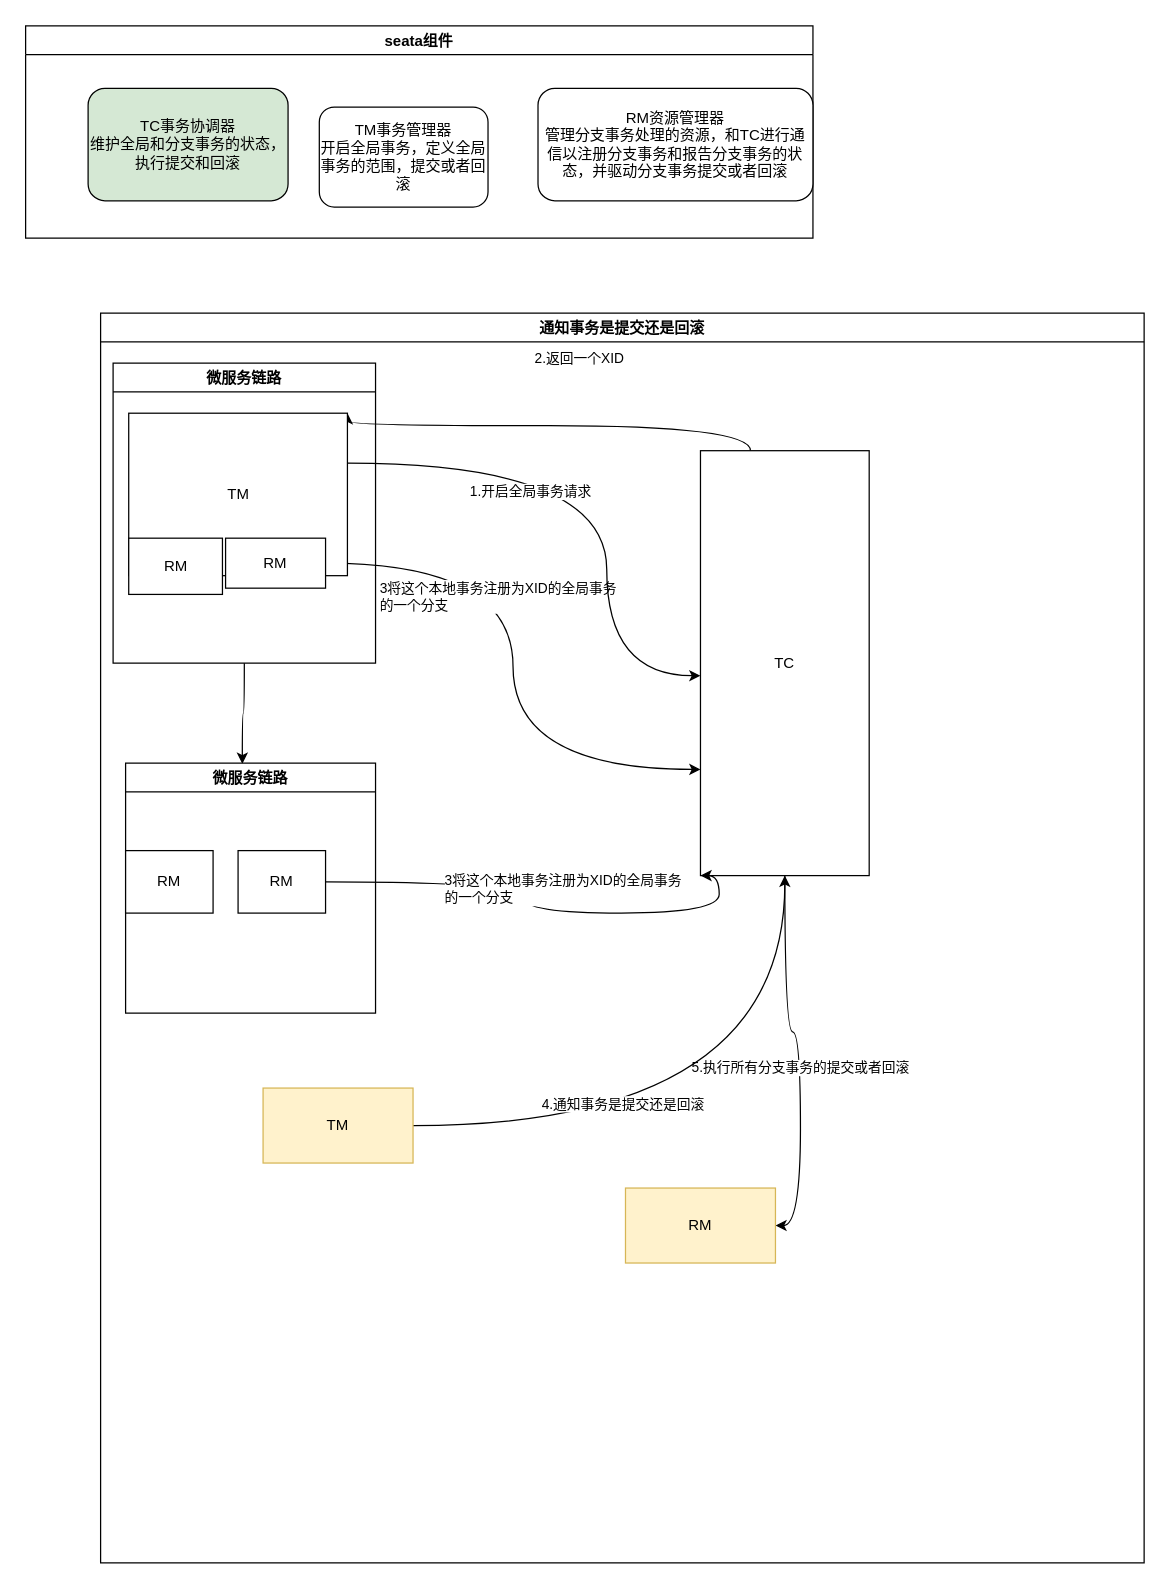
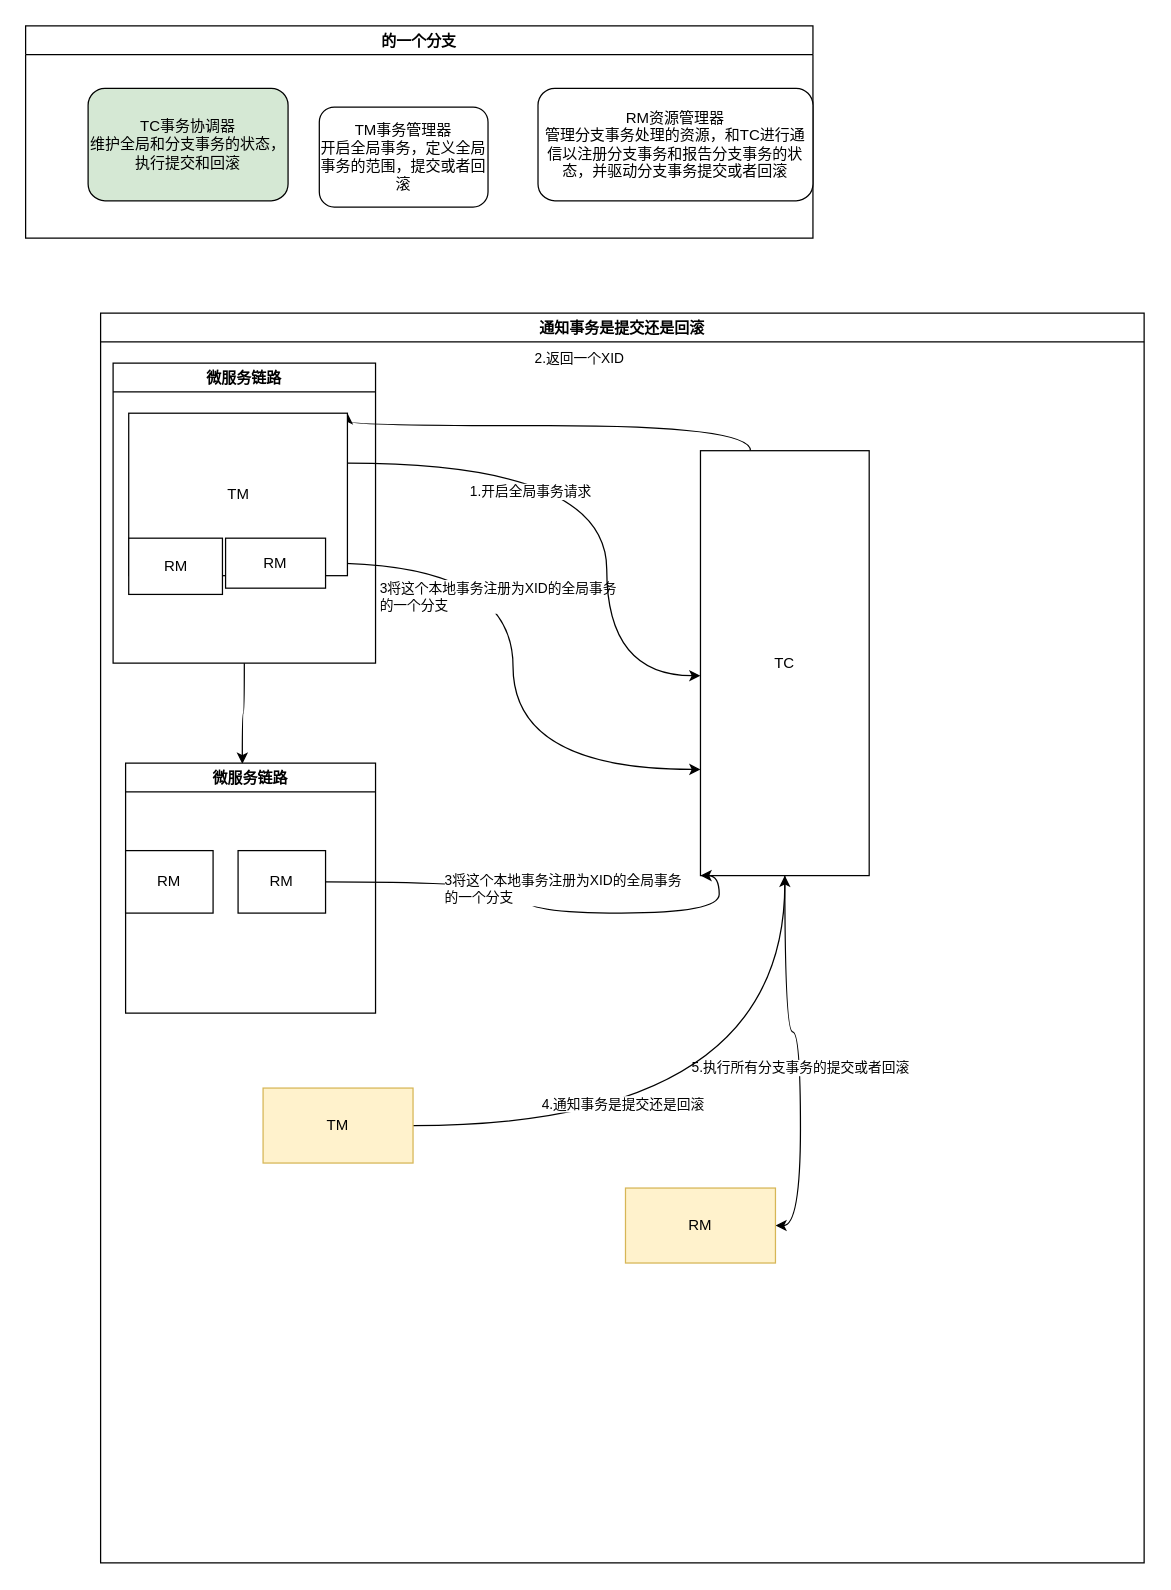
  <mxCell id="0" />
  <mxCell id="1" parent="0" />
- <mxCell id="2" value="seata组件" style="swimlane;" vertex="1" parent="1"><mxGeometry x="20" y="20" width="630" height="170" as="geometry" /></mxCell>
+ <mxCell id="2" value="的一个分支" style="swimlane;" vertex="1" parent="1"><mxGeometry x="20" y="20" width="630" height="170" as="geometry" /></mxCell>
  <mxCell id="3" value="TC事务协调器&lt;br&gt;&lt;span&gt;维护全局和分支事务的状态，执行提交和回滚&lt;/span&gt;" style="rounded=1;whiteSpace=wrap;html=1;fillColor=#d5e8d4;" vertex="1" parent="2"><mxGeometry x="50" y="50" width="160" height="90" as="geometry" /></mxCell>
  <mxCell id="4" value="TM事务管理器&lt;br&gt;&lt;span&gt;开启全局事务，定义全局事务的范围，提交或者回滚&lt;/span&gt;" style="rounded=1;whiteSpace=wrap;html=1;" vertex="1" parent="2"><mxGeometry x="235" y="65" width="135" height="80" as="geometry" /></mxCell>
  <mxCell id="5" value="RM资源管理器&lt;br&gt;管理分支事务处理的资源，和TC进行通信以注册分支事务和报告分支事务的状态，并驱动分支事务提交或者回滚" style="rounded=1;whiteSpace=wrap;html=1;" vertex="1" parent="2"><mxGeometry x="410" y="50" width="220" height="90" as="geometry" /></mxCell>
  <mxCell id="6" value="通知事务是提交还是回滚" style="swimlane;" vertex="1" parent="1"><mxGeometry x="80" y="250" width="835" height="1000" as="geometry" /></mxCell>
  <mxCell id="7" style="edgeStyle=orthogonalEdgeStyle;curved=1;rounded=0;orthogonalLoop=1;jettySize=auto;html=1;entryX=1;entryY=0;entryDx=0;entryDy=0;" edge="1" parent="6" source="11" target="18"><mxGeometry relative="1" as="geometry"><Array as="points"><mxPoint x="520" y="90" /></Array></mxGeometry></mxCell>
  <mxCell id="8" value="2.返回一个XID" style="edgeLabel;html=1;align=center;verticalAlign=middle;resizable=0;points=[];" vertex="1" connectable="0" parent="7"><mxGeometry x="-0.102" y="-55" relative="1" as="geometry"><mxPoint as="offset" /></mxGeometry></mxCell>
  <mxCell id="9" style="edgeStyle=orthogonalEdgeStyle;curved=1;rounded=0;orthogonalLoop=1;jettySize=auto;html=1;entryX=1;entryY=0.5;entryDx=0;entryDy=0;" edge="1" parent="6" source="11" target="29"><mxGeometry relative="1" as="geometry" /></mxCell>
  <mxCell id="10" value="5.执行所有分支事务的提交或者回滚" style="edgeLabel;html=1;align=center;verticalAlign=middle;resizable=0;points=[];" vertex="1" connectable="0" parent="9"><mxGeometry x="0.063" y="-1" relative="1" as="geometry"><mxPoint as="offset" /></mxGeometry></mxCell>
  <mxCell id="11" value="TC" style="whiteSpace=wrap;html=1;" vertex="1" parent="6"><mxGeometry x="480" y="110" width="135" height="340" as="geometry" /></mxCell>
  <mxCell id="12" style="edgeStyle=orthogonalEdgeStyle;curved=1;rounded=0;orthogonalLoop=1;jettySize=auto;html=1;entryX=0;entryY=0.75;entryDx=0;entryDy=0;" edge="1" parent="6" source="20" target="11"><mxGeometry relative="1" as="geometry" /></mxCell>
  <mxCell id="13" value="3将这个本地事务注册为XID的全局事务&lt;br&gt;&lt;div style=&quot;text-align: left&quot;&gt;的一个分支&lt;/div&gt;" style="edgeLabel;html=1;align=center;verticalAlign=middle;resizable=0;points=[];" vertex="1" connectable="0" parent="12"><mxGeometry x="-0.411" y="-26" relative="1" as="geometry"><mxPoint as="offset" /></mxGeometry></mxCell>
  <mxCell id="14" style="edgeStyle=orthogonalEdgeStyle;rounded=0;orthogonalLoop=1;jettySize=auto;html=1;curved=1;" edge="1" parent="6" source="18" target="11"><mxGeometry relative="1" as="geometry"><Array as="points"><mxPoint x="405" y="120" /><mxPoint x="405" y="290" /></Array></mxGeometry></mxCell>
  <mxCell id="15" value="1.开启全局事务请求" style="edgeLabel;html=1;align=center;verticalAlign=middle;resizable=0;points=[];" vertex="1" connectable="0" parent="14"><mxGeometry x="-0.353" y="-22" relative="1" as="geometry"><mxPoint as="offset" /></mxGeometry></mxCell>
  <mxCell id="16" style="edgeStyle=orthogonalEdgeStyle;curved=1;rounded=0;orthogonalLoop=1;jettySize=auto;html=1;exitX=0.5;exitY=1;exitDx=0;exitDy=0;entryX=0.467;entryY=0.003;entryDx=0;entryDy=0;entryPerimeter=0;" edge="1" parent="6" source="17" target="21"><mxGeometry relative="1" as="geometry" /></mxCell>
  <mxCell id="17" value="微服务链路" style="swimlane;" vertex="1" parent="6"><mxGeometry x="10" y="40" width="210" height="240" as="geometry" /></mxCell>
  <mxCell id="18" value="TM" style="whiteSpace=wrap;html=1;" vertex="1" parent="17"><mxGeometry x="12.5" y="40" width="175" height="130" as="geometry" /></mxCell>
  <mxCell id="19" value="RM" style="whiteSpace=wrap;html=1;" vertex="1" parent="17"><mxGeometry x="12.5" y="140" width="75" height="45" as="geometry" /></mxCell>
  <mxCell id="20" value="RM" style="whiteSpace=wrap;html=1;" vertex="1" parent="17"><mxGeometry x="90" y="140" width="80" height="40" as="geometry" /></mxCell>
  <mxCell id="21" value="微服务链路" style="swimlane;" vertex="1" parent="6"><mxGeometry x="20" y="360" width="200" height="200" as="geometry" /></mxCell>
  <mxCell id="22" value="RM" style="whiteSpace=wrap;html=1;" vertex="1" parent="21"><mxGeometry y="70" width="70" height="50" as="geometry" /></mxCell>
  <mxCell id="23" value="RM" style="whiteSpace=wrap;html=1;" vertex="1" parent="21"><mxGeometry x="90" y="70" width="70" height="50" as="geometry" /></mxCell>
  <mxCell id="24" style="edgeStyle=orthogonalEdgeStyle;curved=1;rounded=0;orthogonalLoop=1;jettySize=auto;html=1;entryX=0;entryY=1;entryDx=0;entryDy=0;" edge="1" parent="6" source="23" target="11"><mxGeometry relative="1" as="geometry"><Array as="points"><mxPoint x="338" y="455" /><mxPoint x="338" y="480" /><mxPoint x="495" y="480" /></Array></mxGeometry></mxCell>
  <mxCell id="25" value="3将这个本地事务注册为XID的全局事务&lt;br&gt;&lt;div style=&quot;text-align: left&quot;&gt;的一个分支&lt;/div&gt;" style="edgeLabel;html=1;align=center;verticalAlign=middle;resizable=0;points=[];" vertex="1" connectable="0" parent="24"><mxGeometry x="-0.294" y="-6" relative="1" as="geometry"><mxPoint x="53" y="-1" as="offset" /></mxGeometry></mxCell>
  <mxCell id="26" style="edgeStyle=orthogonalEdgeStyle;curved=1;rounded=0;orthogonalLoop=1;jettySize=auto;html=1;" edge="1" parent="6" source="28" target="11"><mxGeometry relative="1" as="geometry" /></mxCell>
  <mxCell id="27" value="4.通知事务是提交还是回滚" style="edgeLabel;html=1;align=center;verticalAlign=middle;resizable=0;points=[];" vertex="1" connectable="0" parent="26"><mxGeometry x="-0.327" y="18" relative="1" as="geometry"><mxPoint as="offset" /></mxGeometry></mxCell>
  <mxCell id="28" value="TM" style="whiteSpace=wrap;html=1;fillColor=#fff2cc;strokeColor=#d6b656;" vertex="1" parent="6"><mxGeometry x="130" y="620" width="120" height="60" as="geometry" /></mxCell>
  <mxCell id="29" value="RM" style="whiteSpace=wrap;html=1;fillColor=#fff2cc;strokeColor=#d6b656;" vertex="1" parent="6"><mxGeometry x="420" y="700" width="120" height="60" as="geometry" /></mxCell>
